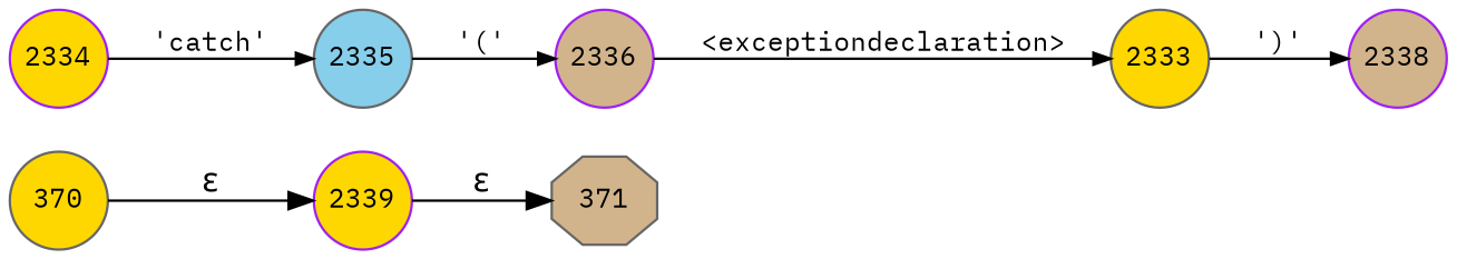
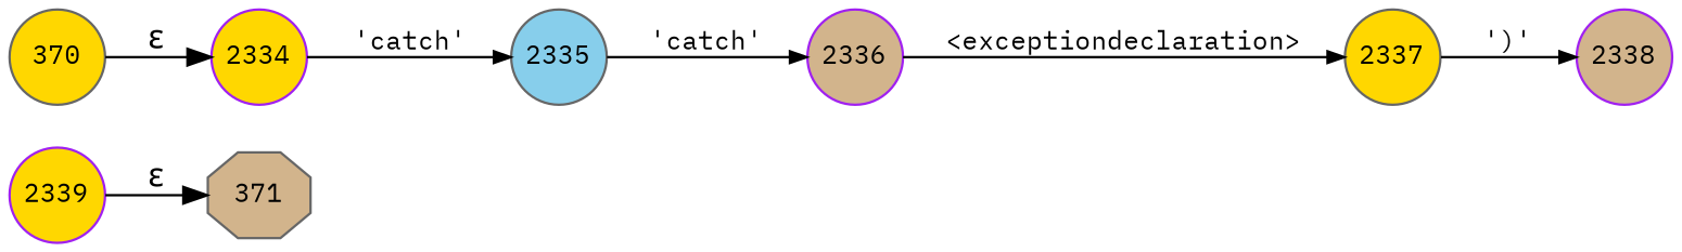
  digraph {
    fontname="IBM Plex Mono"
    rankdir=LR
    node [color=gray40 fillcolor=gold fixedsize=true fontname="IBM Plex Mono" fontsize=11 shape=circle style=filled peripheries=1]
    edge [arrowhead=normal arrowsize=.7 fontname="IBM Plex Mono" fontsize=11]
    n1 [fillcolor=tan label=371 shape=octagon width=.6 peripheries=""]
    n2 [color=purple fillcolor=tan label=2336 width=.55]
-   n3 [label=2333 width=.55]
+   n3 [label=2337 width=.55]
    n4 [color=purple fillcolor=tan label=2338 width=.55]
    n5 [label=370 width=.55]
    n6 [color=purple label=2334 width=.55]
    n7 [fillcolor=skyblue label=2335 width=.55]
    n8 [color=purple label=2339 width=.55]
    n2 -> n3 [label="<exceptiondeclaration>"]
    n3 -> n4 [label="')'"]
-   n5 -> n8 [label="&epsilon;" arrowhead="" arrowsize="" fontsize=""]
+   n5 -> n6 [label="&epsilon;" arrowhead="" arrowsize="" fontsize=""]
    n6 -> n7 [label="'catch'"]
-   n7 -> n2 [label="'('"]
+   n7 -> n2 [label="'catch'"]
    n8 -> n1 [label="&epsilon;" arrowhead="" arrowsize="" fontsize=""]
  }
